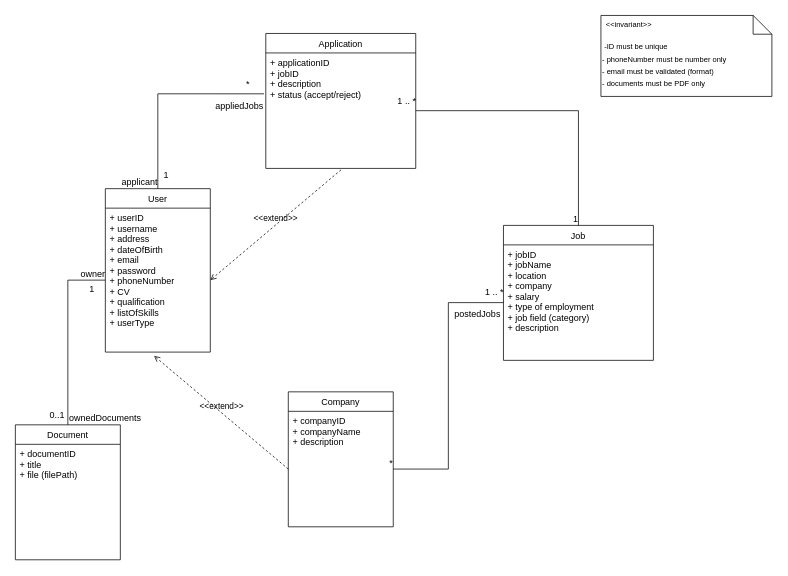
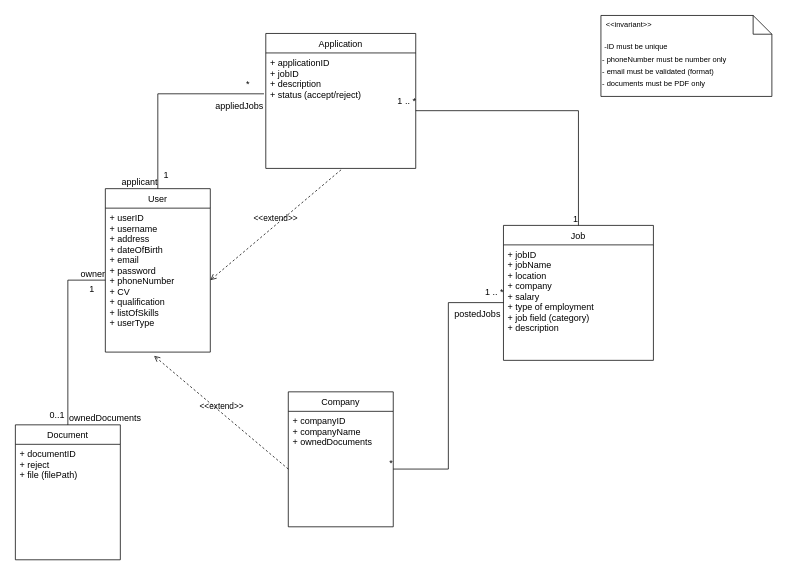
  <mxCell id="0" />
  <mxCell id="1" parent="0" />
  <mxCell id="2" value="User" style="swimlane;fontStyle=0;childLayout=stackLayout;horizontal=1;startSize=26;fillColor=none;horizontalStack=0;resizeParent=1;resizeParentMax=0;resizeLast=0;collapsible=1;marginBottom=0;" parent="1" vertex="1"><mxGeometry x="140" y="251" width="140" height="218" as="geometry" /></mxCell>
  <mxCell id="3" value="+ userID&#10;+ username&#10;+ address&#10;+ dateOfBirth&#10;+ email&#10;+ password&#10;+ phoneNumber&#10;+ CV&#10;+ qualification&#10;+ listOfSkills&#10;+ userType&#10;" style="text;strokeColor=none;fillColor=none;align=left;verticalAlign=top;spacingLeft=4;spacingRight=4;overflow=hidden;rotatable=0;points=[[0,0.5],[1,0.5]];portConstraint=eastwest;" parent="2" vertex="1"><mxGeometry y="26" width="140" height="192" as="geometry" /></mxCell>
  <mxCell id="4" value="Company" style="swimlane;fontStyle=0;childLayout=stackLayout;horizontal=1;startSize=26;fillColor=none;horizontalStack=0;resizeParent=1;resizeParentMax=0;resizeLast=0;collapsible=1;marginBottom=0;" parent="1" vertex="1"><mxGeometry x="384" y="522" width="140" height="180" as="geometry" /></mxCell>
- <mxCell id="5" value="+ companyID&#10;+ companyName&#10;+ description&#10;&#10;" style="text;strokeColor=none;fillColor=none;align=left;verticalAlign=top;spacingLeft=4;spacingRight=4;overflow=hidden;rotatable=0;points=[[0,0.5],[1,0.5]];portConstraint=eastwest;" parent="4" vertex="1"><mxGeometry y="26" width="140" height="154" as="geometry" /></mxCell>
+ <mxCell id="5" value="+ companyID&#10;+ companyName&#10;+ ownedDocuments&#10;&#10;" style="text;strokeColor=none;fillColor=none;align=left;verticalAlign=top;spacingLeft=4;spacingRight=4;overflow=hidden;rotatable=0;points=[[0,0.5],[1,0.5]];portConstraint=eastwest;" parent="4" vertex="1"><mxGeometry y="26" width="140" height="154" as="geometry" /></mxCell>
  <mxCell id="6" value="Job" style="swimlane;fontStyle=0;childLayout=stackLayout;horizontal=1;startSize=26;fillColor=none;horizontalStack=0;resizeParent=1;resizeParentMax=0;resizeLast=0;collapsible=1;marginBottom=0;" parent="1" vertex="1"><mxGeometry x="671" y="300" width="200" height="180" as="geometry" /></mxCell>
  <mxCell id="7" value="+ jobID&#10;+ jobName&#10;+ location&#10;+ company&#10;+ salary&#10;+ type of employment&#10;+ job field (category)&#10;+ description&#10;&#10;" style="text;strokeColor=none;fillColor=none;align=left;verticalAlign=top;spacingLeft=4;spacingRight=4;overflow=hidden;rotatable=0;points=[[0,0.5],[1,0.5]];portConstraint=eastwest;" parent="6" vertex="1"><mxGeometry y="26" width="200" height="154" as="geometry" /></mxCell>
  <mxCell id="8" value="Application" style="swimlane;fontStyle=0;childLayout=stackLayout;horizontal=1;startSize=26;fillColor=none;horizontalStack=0;resizeParent=1;resizeParentMax=0;resizeLast=0;collapsible=1;marginBottom=0;" parent="1" vertex="1"><mxGeometry x="354" y="44" width="200" height="180" as="geometry" /></mxCell>
  <mxCell id="9" value="+ applicationID&#10;+ jobID&#10;+ description&#10;+ status (accept/reject)&#10;&#10;" style="text;strokeColor=none;fillColor=none;align=left;verticalAlign=top;spacingLeft=4;spacingRight=4;overflow=hidden;rotatable=0;points=[[0,0.5],[1,0.5]];portConstraint=eastwest;" parent="8" vertex="1"><mxGeometry y="26" width="200" height="154" as="geometry" /></mxCell>
  <mxCell id="10" value="&lt;font style=&quot;font-size: 10px;&quot;&gt;&amp;nbsp;-ID must be unique&lt;br&gt;- phoneNumber must be number only&lt;br&gt;- email must be validated (format)&lt;br&gt;- documents must be PDF only&lt;br&gt;&lt;/font&gt;" style="shape=note2;boundedLbl=1;whiteSpace=wrap;html=1;size=25;verticalAlign=top;align=left;fontSize=14;" parent="1" vertex="1"><mxGeometry x="801" y="20" width="228" height="108" as="geometry" /></mxCell>
  <mxCell id="11" value="&lt;&lt;invariant&gt;&gt;" style="resizeWidth=1;part=1;strokeColor=none;fillColor=none;align=left;spacingLeft=5;fontSize=10;" parent="10" vertex="1"><mxGeometry width="228" height="25" relative="1" as="geometry" /></mxCell>
  <mxCell id="12" value="Document" style="swimlane;fontStyle=0;childLayout=stackLayout;horizontal=1;startSize=26;fillColor=none;horizontalStack=0;resizeParent=1;resizeParentMax=0;resizeLast=0;collapsible=1;marginBottom=0;" vertex="1" parent="1"><mxGeometry x="20" y="566" width="140" height="180" as="geometry" /></mxCell>
- <mxCell id="13" value="+ documentID&#10;+ title&#10;+ file (filePath)&#10;" style="text;strokeColor=none;fillColor=none;align=left;verticalAlign=top;spacingLeft=4;spacingRight=4;overflow=hidden;rotatable=0;points=[[0,0.5],[1,0.5]];portConstraint=eastwest;" vertex="1" parent="12"><mxGeometry y="26" width="140" height="154" as="geometry" /></mxCell>
+ <mxCell id="13" value="+ documentID&#10;+ reject&#10;+ file (filePath)&#10;" style="text;strokeColor=none;fillColor=none;align=left;verticalAlign=top;spacingLeft=4;spacingRight=4;overflow=hidden;rotatable=0;points=[[0,0.5],[1,0.5]];portConstraint=eastwest;" vertex="1" parent="12"><mxGeometry y="26" width="140" height="154" as="geometry" /></mxCell>
  <mxCell id="14" value="" style="endArrow=none;html=1;rounded=0;align=center;verticalAlign=top;endFill=0;labelBackgroundColor=none;exitX=0.5;exitY=0;exitDx=0;exitDy=0;entryX=0;entryY=0.5;entryDx=0;entryDy=0;edgeStyle=orthogonalEdgeStyle;" edge="1" parent="1" source="12" target="3"><mxGeometry relative="1" as="geometry"><mxPoint x="429" y="384" as="sourcePoint" /><mxPoint x="589" y="384" as="targetPoint" /></mxGeometry></mxCell>
  <mxCell id="15" value="ownedDocuments" style="resizable=0;html=1;align=left;verticalAlign=bottom;labelBackgroundColor=none;" connectable="0" vertex="1" parent="14"><mxGeometry x="-1" relative="1" as="geometry" /></mxCell>
  <mxCell id="16" value="0..1" style="resizable=0;html=1;align=left;verticalAlign=top;labelBackgroundColor=none;" connectable="0" vertex="1" parent="14"><mxGeometry x="-1" relative="1" as="geometry"><mxPoint x="-26" y="-27" as="offset" /></mxGeometry></mxCell>
  <mxCell id="17" value="owner" style="resizable=0;html=1;align=right;verticalAlign=bottom;labelBackgroundColor=none;" connectable="0" vertex="1" parent="14"><mxGeometry x="1" relative="1" as="geometry" /></mxCell>
  <mxCell id="18" value="1" style="resizable=0;html=1;align=left;verticalAlign=top;labelBackgroundColor=none;" connectable="0" vertex="1" parent="1"><mxGeometry x="117" y="372" as="geometry" /></mxCell>
  <mxCell id="19" value="" style="endArrow=none;html=1;rounded=0;align=center;verticalAlign=top;endFill=0;labelBackgroundColor=none;exitX=-0.012;exitY=0.354;exitDx=0;exitDy=0;entryX=0.5;entryY=0;entryDx=0;entryDy=0;edgeStyle=orthogonalEdgeStyle;exitPerimeter=0;" edge="1" parent="1" source="9" target="2"><mxGeometry relative="1" as="geometry"><mxPoint x="379" y="475" as="sourcePoint" /><mxPoint x="433" y="286" as="targetPoint" /></mxGeometry></mxCell>
  <mxCell id="20" value="appliedJobs" style="resizable=0;html=1;align=left;verticalAlign=bottom;labelBackgroundColor=none;" connectable="0" vertex="1" parent="19"><mxGeometry x="-1" relative="1" as="geometry"><mxPoint x="-67" y="24" as="offset" /></mxGeometry></mxCell>
  <mxCell id="21" value="*" style="resizable=0;html=1;align=left;verticalAlign=top;labelBackgroundColor=none;" connectable="0" vertex="1" parent="19"><mxGeometry x="-1" relative="1" as="geometry"><mxPoint x="-26" y="-27" as="offset" /></mxGeometry></mxCell>
  <mxCell id="22" value="applicant" style="resizable=0;html=1;align=right;verticalAlign=bottom;labelBackgroundColor=none;" connectable="0" vertex="1" parent="19"><mxGeometry x="1" relative="1" as="geometry" /></mxCell>
  <mxCell id="23" value="1" style="resizable=0;html=1;align=left;verticalAlign=top;labelBackgroundColor=none;" connectable="0" vertex="1" parent="1"><mxGeometry x="216" y="218.996" as="geometry" /></mxCell>
  <mxCell id="24" value="" style="endArrow=none;html=1;rounded=0;align=center;verticalAlign=top;endFill=0;labelBackgroundColor=none;exitX=0;exitY=0.5;exitDx=0;exitDy=0;entryX=1;entryY=0.5;entryDx=0;entryDy=0;edgeStyle=orthogonalEdgeStyle;" edge="1" parent="1" source="7" target="5"><mxGeometry relative="1" as="geometry"><mxPoint x="589.6" y="327.016" as="sourcePoint" /><mxPoint x="452" y="476.5" as="targetPoint" /></mxGeometry></mxCell>
  <mxCell id="25" value="postedJobs" style="resizable=0;html=1;align=left;verticalAlign=bottom;labelBackgroundColor=none;" connectable="0" vertex="1" parent="24"><mxGeometry x="-1" relative="1" as="geometry"><mxPoint x="-67" y="24" as="offset" /></mxGeometry></mxCell>
  <mxCell id="26" value="1 .. *" style="resizable=0;html=1;align=left;verticalAlign=top;labelBackgroundColor=none;" connectable="0" vertex="1" parent="24"><mxGeometry x="-1" relative="1" as="geometry"><mxPoint x="-26" y="-27" as="offset" /></mxGeometry></mxCell>
  <mxCell id="27" value="*" style="resizable=0;html=1;align=right;verticalAlign=bottom;labelBackgroundColor=none;" connectable="0" vertex="1" parent="24"><mxGeometry x="1" relative="1" as="geometry" /></mxCell>
  <mxCell id="28" value="" style="endArrow=none;html=1;rounded=0;align=center;verticalAlign=top;endFill=0;labelBackgroundColor=none;exitX=1;exitY=0.5;exitDx=0;exitDy=0;entryX=0.5;entryY=0;entryDx=0;entryDy=0;edgeStyle=orthogonalEdgeStyle;" edge="1" parent="1" source="9" target="6"><mxGeometry relative="1" as="geometry"><mxPoint x="531" y="266" as="sourcePoint" /><mxPoint x="384" y="488" as="targetPoint" /></mxGeometry></mxCell>
  <mxCell id="29" value="1 .. *" style="resizable=0;html=1;align=left;verticalAlign=top;labelBackgroundColor=none;" connectable="0" vertex="1" parent="28"><mxGeometry x="-1" relative="1" as="geometry"><mxPoint x="-26" y="-27" as="offset" /></mxGeometry></mxCell>
  <mxCell id="30" value="1" style="resizable=0;html=1;align=right;verticalAlign=bottom;labelBackgroundColor=none;" connectable="0" vertex="1" parent="28"><mxGeometry x="1" relative="1" as="geometry" /></mxCell>
  <mxCell id="31" value="&amp;lt;&amp;lt;extend&amp;gt;&amp;gt;" style="html=1;verticalAlign=bottom;labelBackgroundColor=none;endArrow=open;endFill=0;dashed=1;exitX=0.502;exitY=1.012;exitDx=0;exitDy=0;exitPerimeter=0;entryX=1;entryY=0.5;entryDx=0;entryDy=0;" edge="1" parent="1" source="9" target="3"><mxGeometry width="160" relative="1" as="geometry"><mxPoint x="429" y="384" as="sourcePoint" /><mxPoint x="589" y="384" as="targetPoint" /></mxGeometry></mxCell>
  <mxCell id="32" value="&amp;lt;&amp;lt;extend&amp;gt;&amp;gt;" style="html=1;verticalAlign=bottom;labelBackgroundColor=none;endArrow=open;endFill=0;dashed=1;exitX=0;exitY=0.5;exitDx=0;exitDy=0;entryX=0.464;entryY=1.026;entryDx=0;entryDy=0;entryPerimeter=0;" edge="1" parent="1" source="5" target="3"><mxGeometry width="160" relative="1" as="geometry"><mxPoint x="464.4" y="235.848" as="sourcePoint" /><mxPoint x="290" y="383" as="targetPoint" /></mxGeometry></mxCell>
